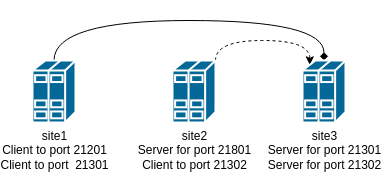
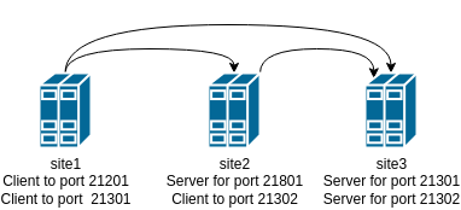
  <mxCell id="0" />
  <mxCell id="1" parent="0" />
- <mxCell id="3" style="edgeStyle=orthogonalEdgeStyle;curved=1;rounded=0;orthogonalLoop=1;jettySize=auto;html=1;entryX=0.5;entryY=0;entryDx=0;entryDy=0;entryPerimeter=0;exitX=0.5;exitY=0;exitDx=0;exitDy=0;exitPerimeter=0;endArrow=diamond;" parent="1" source="4" target="7" edge="1"><mxGeometry relative="1" as="geometry"><Array as="points"><mxPoint x="42" y="20" /><mxPoint x="312" y="20" /></Array></mxGeometry></mxCell>
+ <mxCell id="2" style="edgeStyle=orthogonalEdgeStyle;curved=1;rounded=0;orthogonalLoop=1;jettySize=auto;html=1;exitX=0.5;exitY=0;exitDx=0;exitDy=0;exitPerimeter=0;entryX=0.5;entryY=0;entryDx=0;entryDy=0;entryPerimeter=0;" parent="1" source="4" target="6" edge="1"><mxGeometry relative="1" as="geometry" /></mxCell>
+ <mxCell id="3" style="edgeStyle=orthogonalEdgeStyle;curved=1;rounded=0;orthogonalLoop=1;jettySize=auto;html=1;entryX=0.5;entryY=0;entryDx=0;entryDy=0;entryPerimeter=0;exitX=0.5;exitY=0;exitDx=0;exitDy=0;exitPerimeter=0;" parent="1" source="4" target="7" edge="1"><mxGeometry relative="1" as="geometry"><Array as="points"><mxPoint x="42" y="20" /><mxPoint x="312" y="20" /></Array></mxGeometry></mxCell>
  <mxCell id="4" value="site1&lt;br&gt;Client to port 21201&lt;br&gt;Client to port&amp;nbsp; 21301" style="shape=mxgraph.cisco.servers.standard_host;sketch=0;html=1;pointerEvents=1;dashed=0;fillColor=#036897;strokeColor=#ffffff;strokeWidth=2;verticalLabelPosition=bottom;verticalAlign=top;align=center;outlineConnect=0;" parent="1" vertex="1"><mxGeometry x="20" y="60" width="43" height="62" as="geometry" /></mxCell>
- <mxCell id="5" style="edgeStyle=orthogonalEdgeStyle;curved=1;rounded=0;orthogonalLoop=1;jettySize=auto;html=1;exitX=1;exitY=0;exitDx=0;exitDy=0;exitPerimeter=0;entryX=0.17;entryY=0.07;entryDx=0;entryDy=0;entryPerimeter=0;dashed=1;" edge="1" parent="1" source="6" target="7"><mxGeometry relative="1" as="geometry"><Array as="points"><mxPoint x="203" y="40" /><mxPoint x="297" y="40" /></Array></mxGeometry></mxCell>
+ <mxCell id="5" style="edgeStyle=orthogonalEdgeStyle;curved=1;rounded=0;orthogonalLoop=1;jettySize=auto;html=1;exitX=1;exitY=0;exitDx=0;exitDy=0;exitPerimeter=0;entryX=0.17;entryY=0.07;entryDx=0;entryDy=0;entryPerimeter=0;" edge="1" parent="1" source="6" target="7"><mxGeometry relative="1" as="geometry"><Array as="points"><mxPoint x="203" y="40" /><mxPoint x="297" y="40" /></Array></mxGeometry></mxCell>
  <mxCell id="6" value="site2&lt;br&gt;Server for port 21801&lt;br&gt;Client to port 21302" style="shape=mxgraph.cisco.servers.standard_host;sketch=0;html=1;pointerEvents=1;dashed=0;fillColor=#036897;strokeColor=#ffffff;strokeWidth=2;verticalLabelPosition=bottom;verticalAlign=top;align=center;outlineConnect=0;" parent="1" vertex="1"><mxGeometry x="160" y="60" width="43" height="62" as="geometry" /></mxCell>
  <mxCell id="7" value="site3&lt;br&gt;Server for port 21301&lt;br&gt;Server for port 21302" style="shape=mxgraph.cisco.servers.standard_host;sketch=0;html=1;pointerEvents=1;dashed=0;fillColor=#036897;strokeColor=#ffffff;strokeWidth=2;verticalLabelPosition=bottom;verticalAlign=top;align=center;outlineConnect=0;" parent="1" vertex="1"><mxGeometry x="290" y="60" width="43" height="62" as="geometry" /></mxCell>
